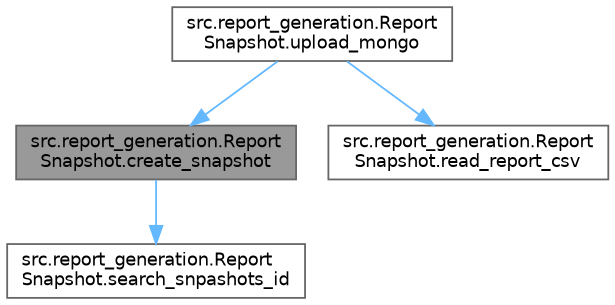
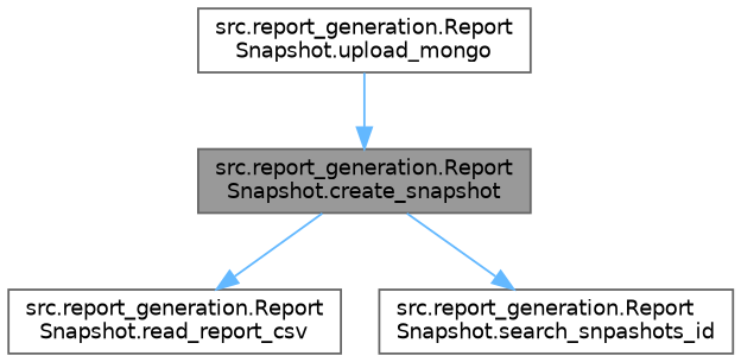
  digraph {
    rankdir=TB
    node [color=grey40 fillcolor=white fontname=Helvetica fontsize=10 shape=box style=filled]
    edge [color=steelblue1 fontname=Helvetica fontsize=10 labelfontname=Helvetica labelfontsize=10 style=solid]
    n1 [color=gray40 fillcolor=grey60 fontcolor=black height=0.2 label="src.report_generation.Report\lSnapshot.create_snapshot" width=0.4]
    n2 [height=0.2 label="src.report_generation.Report\lSnapshot.read_report_csv" width=0.4]
    n3 [height=0.2 label="src.report_generation.Report\lSnapshot.search_snpashots_id" width=0.4]
    n4 [height=0.2 label="src.report_generation.Report\lSnapshot.upload_mongo" width=0.4]
-   n4 -> n2
+   n1 -> n2
    n1 -> n3
    n4 -> n1
  }
